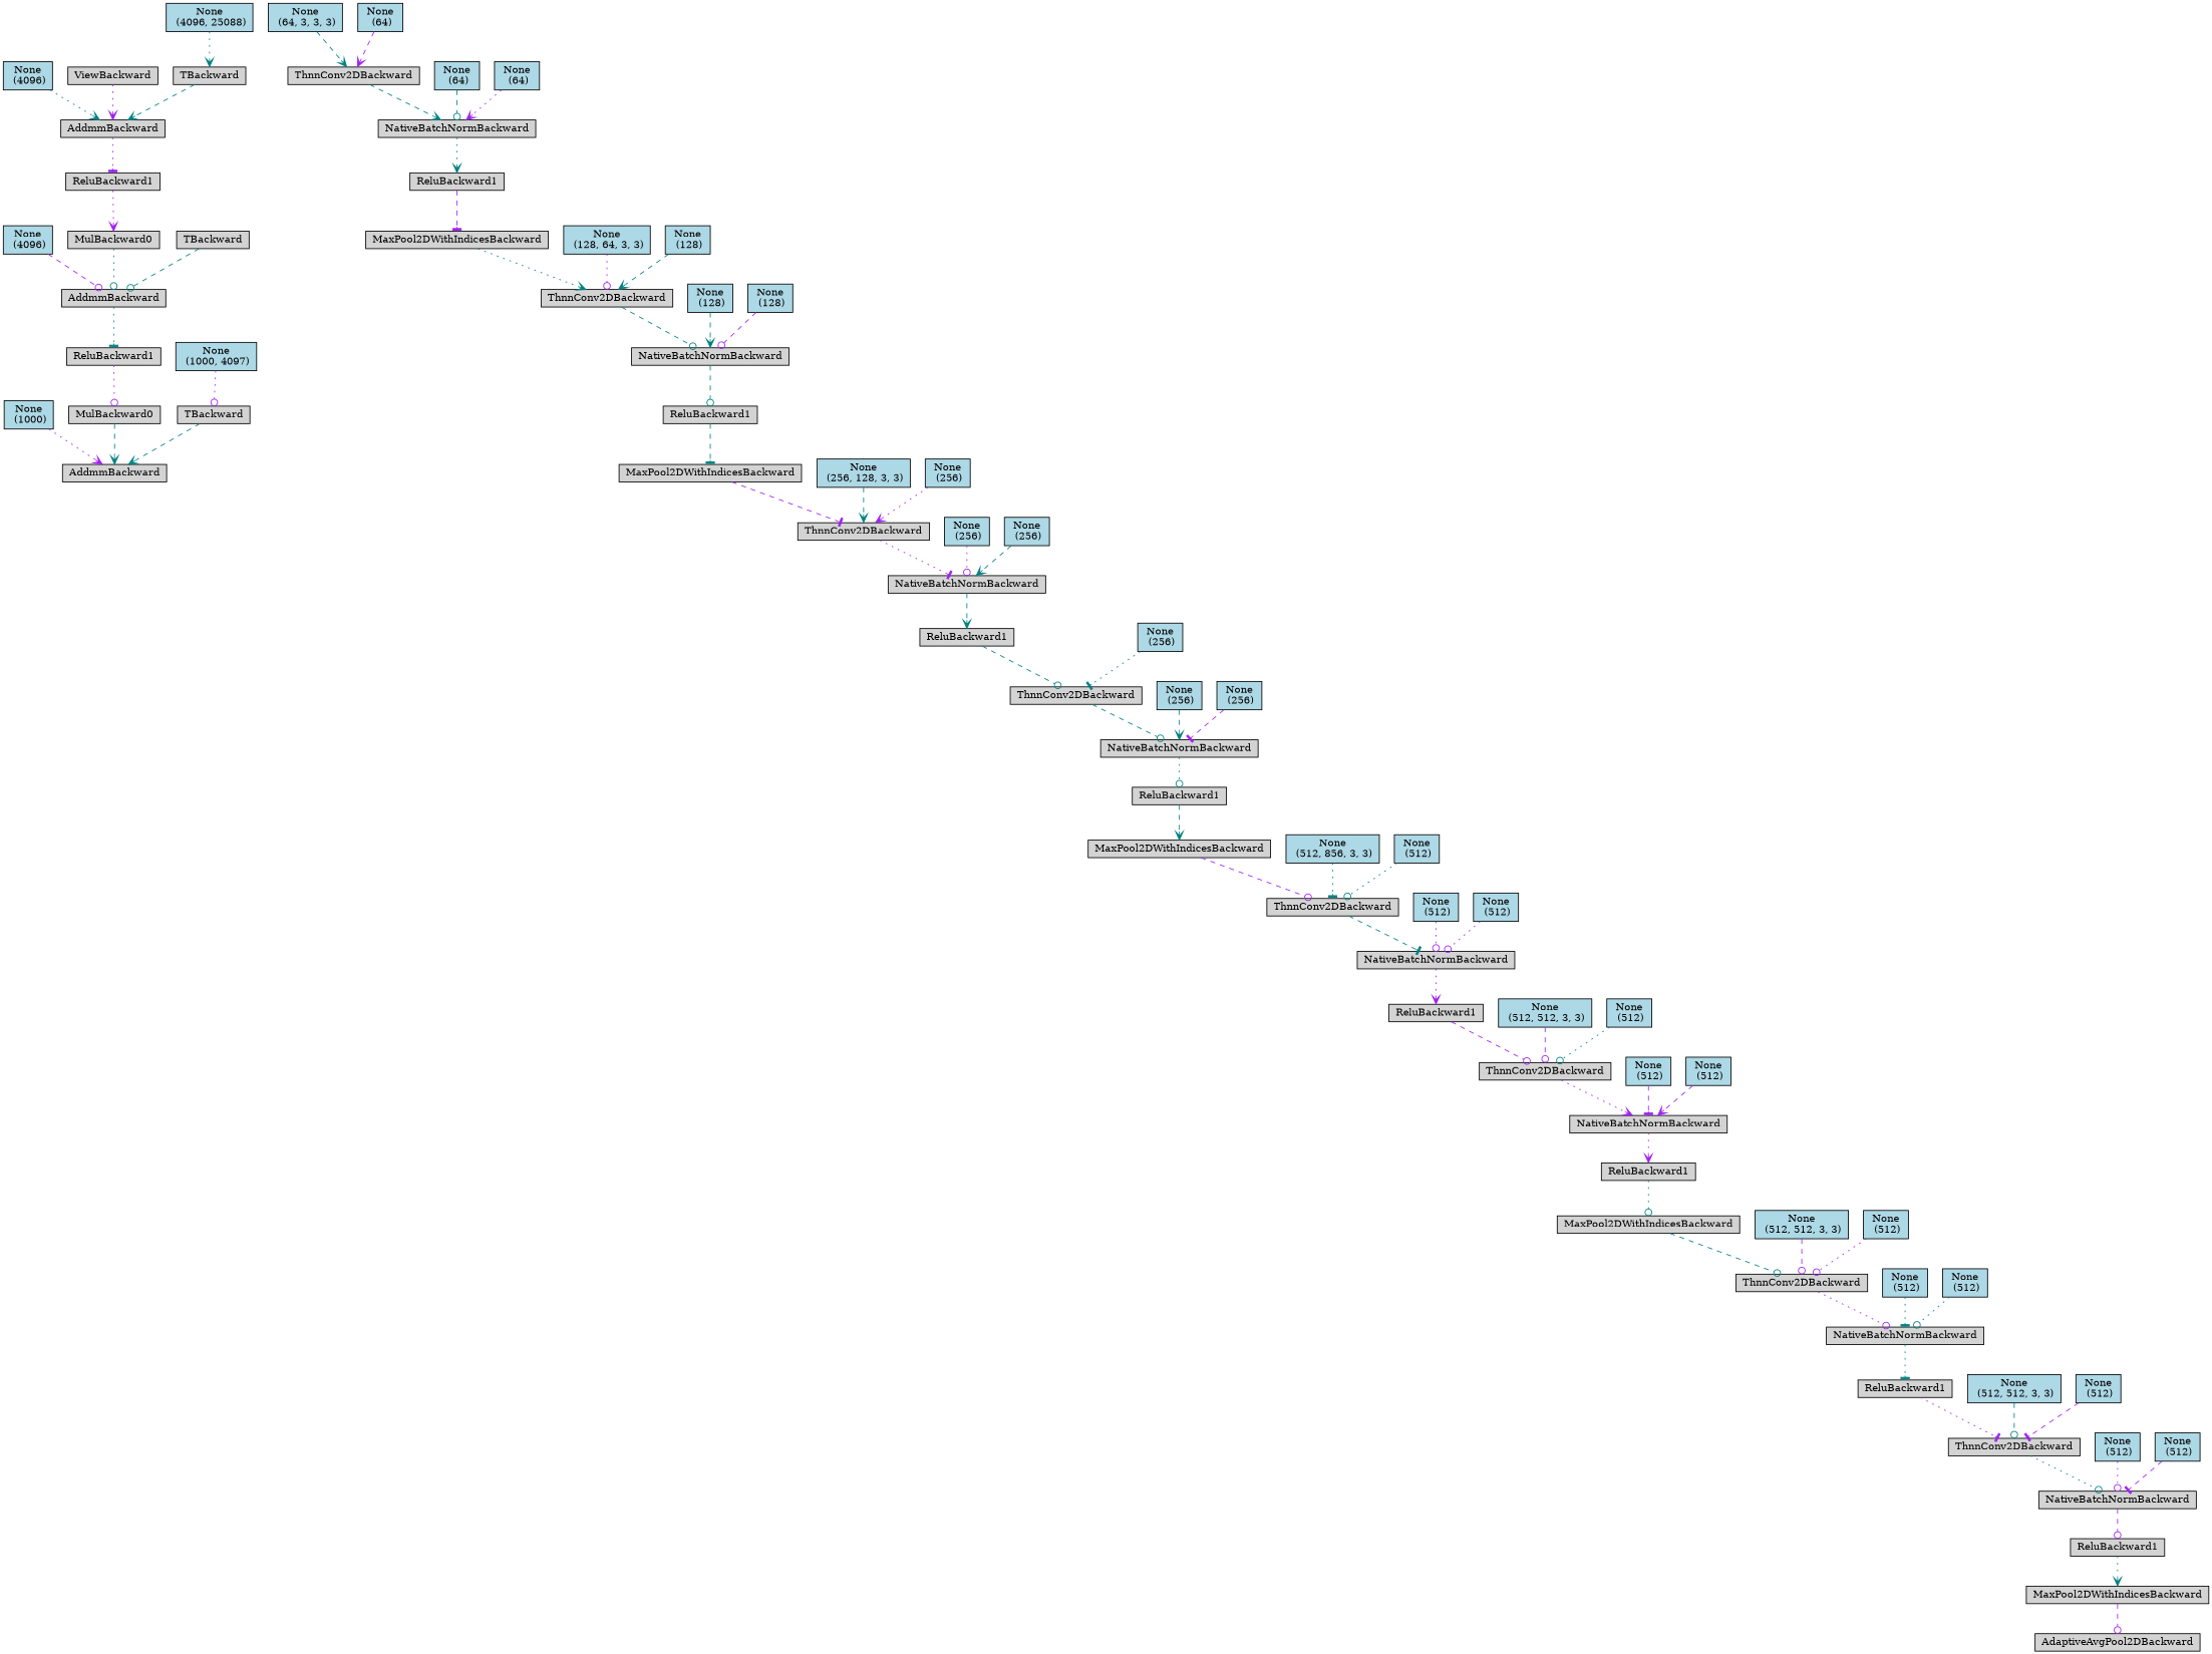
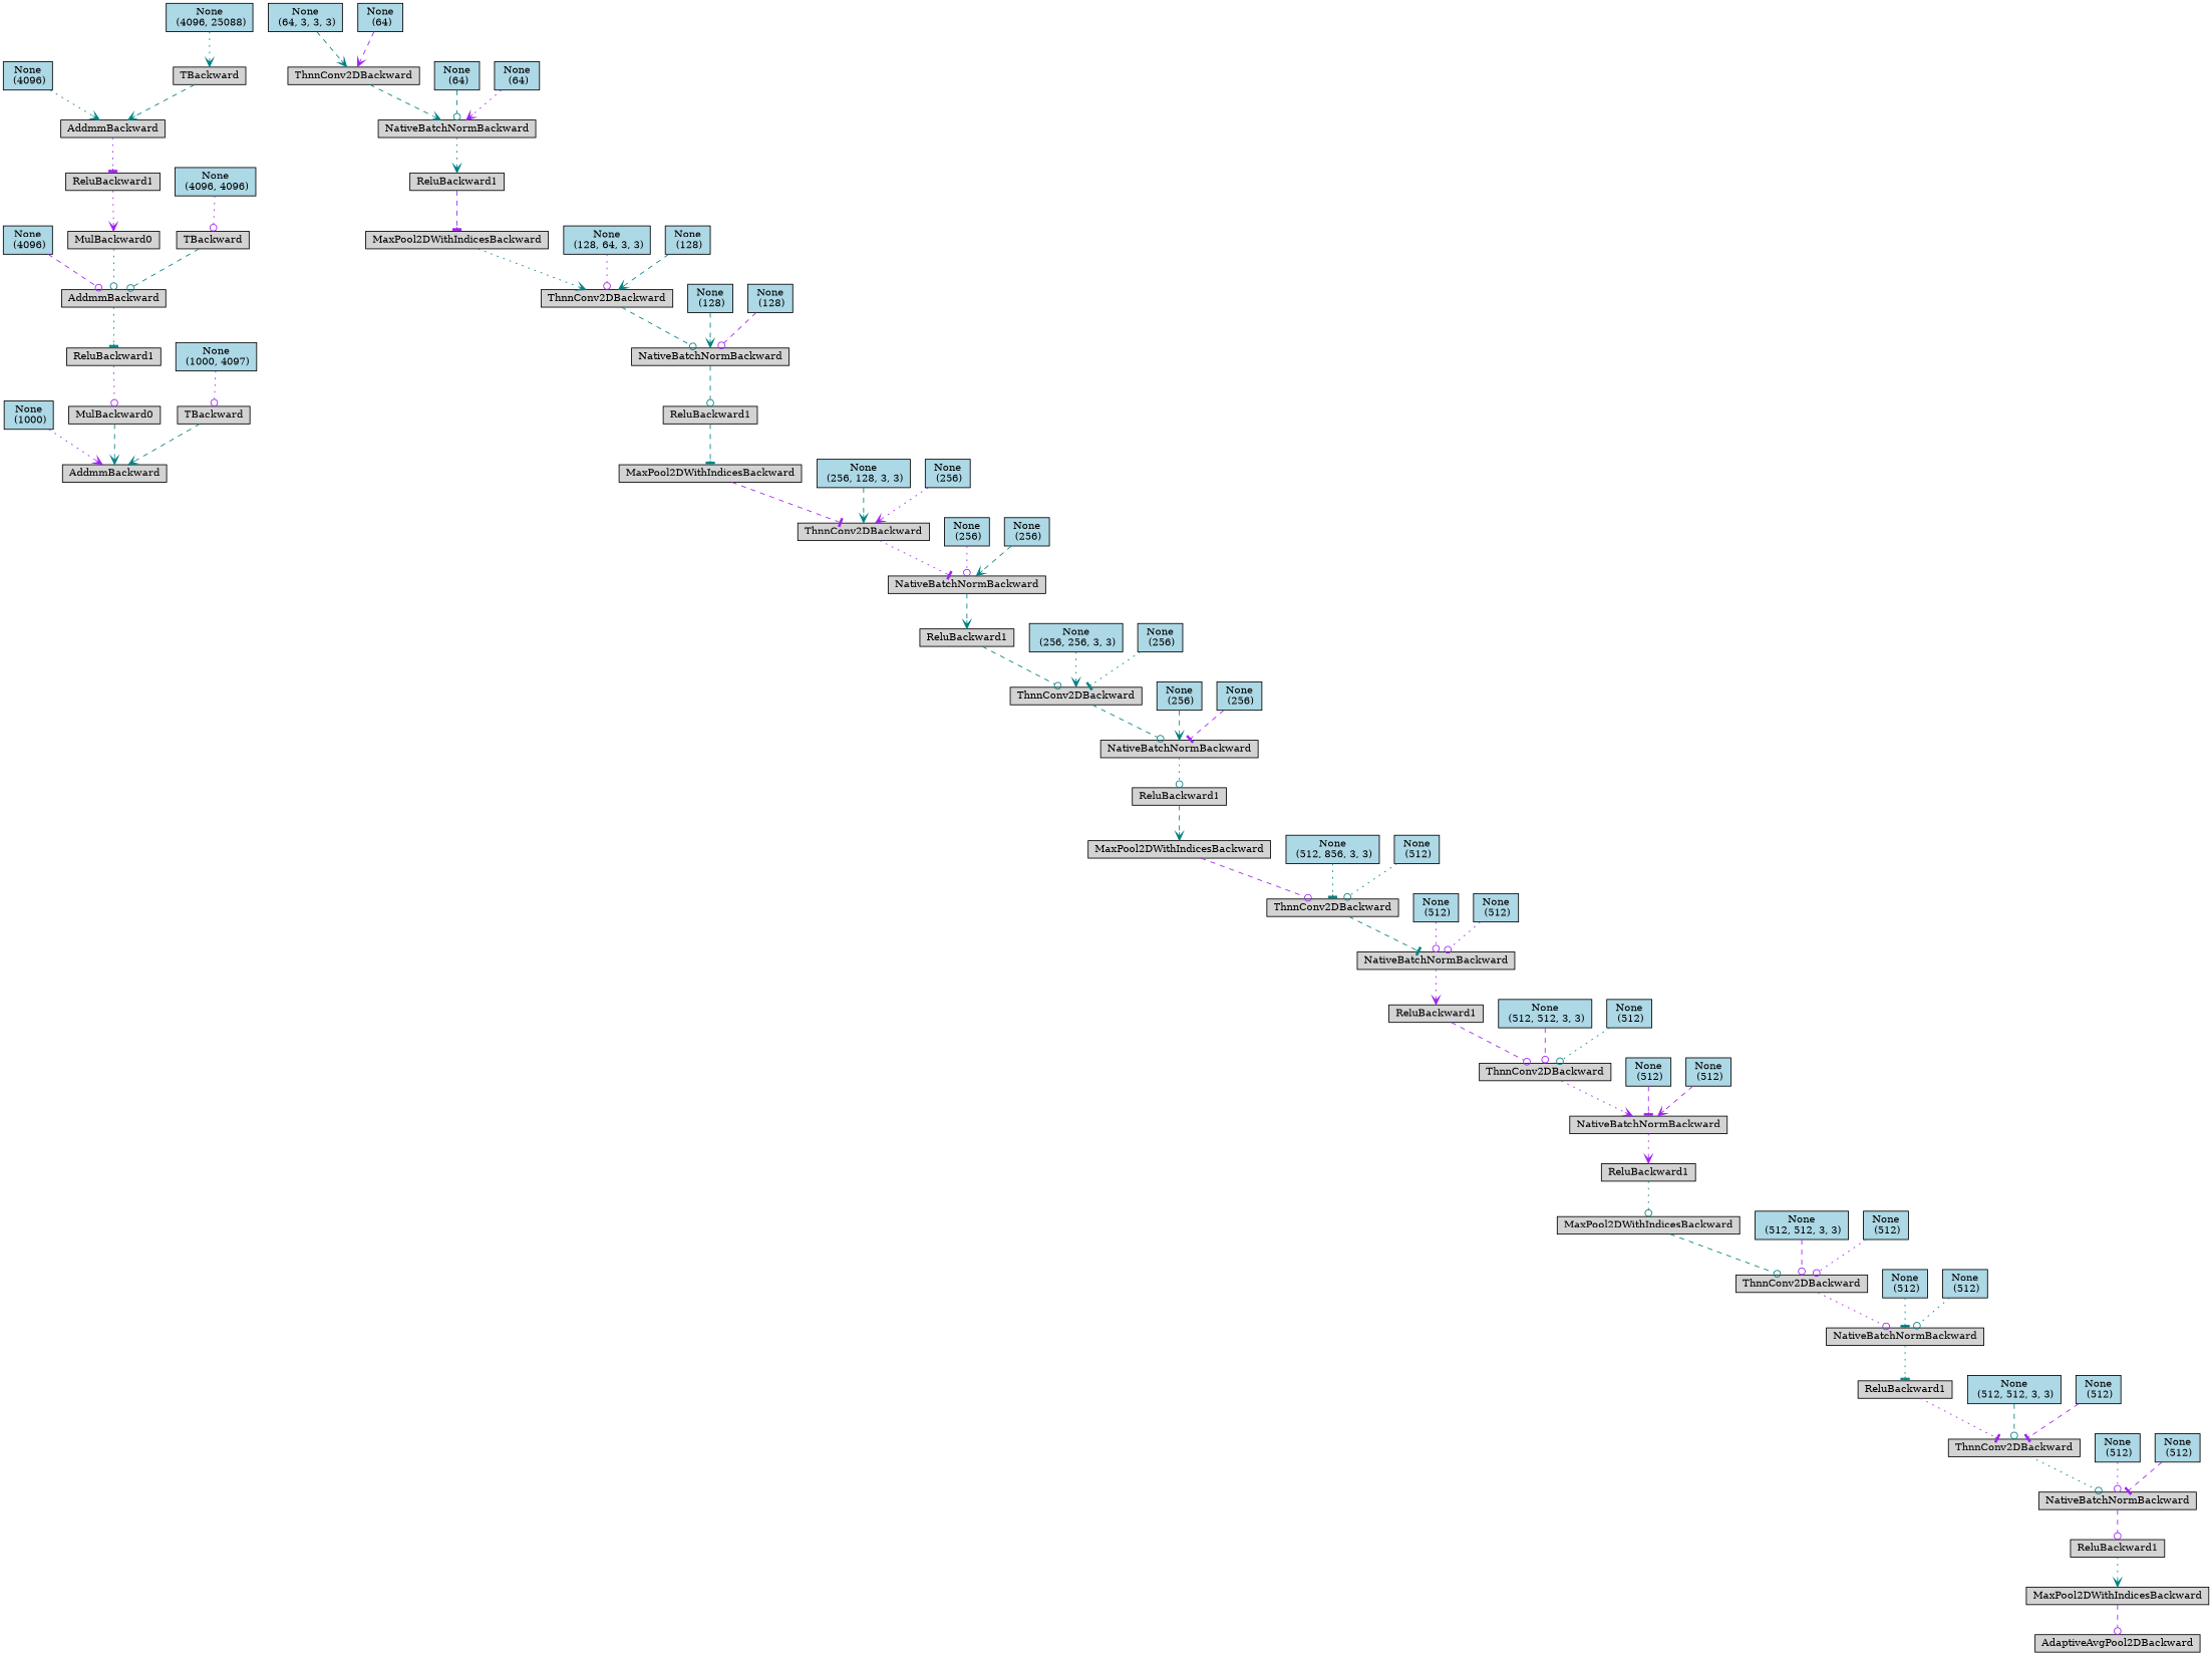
  digraph {
    node [align=left fontsize=12 ranksep=0.1 shape=box style=filled]
    edge [arrowhead=odot color=teal style=dotted]
    n1 [height=0.2 label=AddmmBackward]
    n2 [fillcolor=lightblue height=0.2 label="None\n (1000)"]
    n3 [height=0.2 label=MulBackward0]
    n4 [height=0.2 label=ReluBackward1]
    n5 [height=0.2 label=AddmmBackward]
    n6 [fillcolor=lightblue height=0.2 label="None\n (4096)"]
    n7 [height=0.2 label=MulBackward0]
    n8 [height=0.2 label=ReluBackward1]
    n9 [height=0.2 label=AddmmBackward]
    n10 [fillcolor=lightblue height=0.2 label="None\n (4096)"]
-   n11 [height=0.2 label=ViewBackward]
    n12 [height=0.2 label=AdaptiveAvgPool2DBackward]
    n13 [height=0.2 label=MaxPool2DWithIndicesBackward]
    n14 [height=0.2 label=ReluBackward1]
    n15 [height=0.2 label=NativeBatchNormBackward]
    n16 [height=0.2 label=ThnnConv2DBackward]
    n17 [height=0.2 label=ReluBackward1]
    n18 [height=0.2 label=NativeBatchNormBackward]
    n19 [height=0.2 label=ThnnConv2DBackward]
    n20 [height=0.2 label=MaxPool2DWithIndicesBackward]
    n21 [height=0.2 label=ReluBackward1]
    n22 [height=0.2 label=NativeBatchNormBackward]
    n23 [height=0.2 label=ThnnConv2DBackward]
    n24 [height=0.2 label=ReluBackward1]
    n25 [height=0.2 label=NativeBatchNormBackward]
    n26 [height=0.2 label=ThnnConv2DBackward]
    n27 [height=0.2 label=MaxPool2DWithIndicesBackward]
    n28 [height=0.2 label=ReluBackward1]
    n29 [height=0.2 label=NativeBatchNormBackward]
    n30 [height=0.2 label=ThnnConv2DBackward]
    n31 [height=0.2 label=ReluBackward1]
    n32 [height=0.2 label=NativeBatchNormBackward]
    n33 [height=0.2 label=ThnnConv2DBackward]
    n34 [height=0.2 label=MaxPool2DWithIndicesBackward]
    n35 [height=0.2 label=ReluBackward1]
    n36 [height=0.2 label=NativeBatchNormBackward]
    n37 [height=0.2 label=ThnnConv2DBackward]
    n38 [height=0.2 label=MaxPool2DWithIndicesBackward]
    n39 [height=0.2 label=ReluBackward1]
    n40 [height=0.2 label=NativeBatchNormBackward]
    n41 [height=0.2 label=ThnnConv2DBackward]
    n42 [fillcolor=lightblue height=0.2 label="None\n (64, 3, 3, 3)"]
    n43 [fillcolor=lightblue height=0.2 label="None\n (64)"]
    n44 [fillcolor=lightblue height=0.2 label="None\n (64)"]
    n45 [fillcolor=lightblue height=0.2 label="None\n (64)"]
    n46 [fillcolor=lightblue height=0.2 label="None\n (128, 64, 3, 3)"]
    n47 [fillcolor=lightblue height=0.2 label="None\n (128)"]
    n48 [fillcolor=lightblue height=0.2 label="None\n (128)"]
    n49 [fillcolor=lightblue height=0.2 label="None\n (128)"]
    n50 [fillcolor=lightblue height=0.2 label="None\n (256, 128, 3, 3)"]
    n51 [fillcolor=lightblue height=0.2 label="None\n (256)"]
    n52 [fillcolor=lightblue height=0.2 label="None\n (256)"]
    n53 [fillcolor=lightblue height=0.2 label="None\n (256)"]
+   n54 [fillcolor=lightblue height=0.2 label="None\n (256, 256, 3, 3)"]
    n55 [fillcolor=lightblue height=0.2 label="None\n (256)"]
    n56 [fillcolor=lightblue height=0.2 label="None\n (256)"]
    n57 [fillcolor=lightblue height=0.2 label="None\n (256)"]
    n58 [fillcolor=lightblue height=0.2 label="None\n (512, 856, 3, 3)"]
    n59 [fillcolor=lightblue height=0.2 label="None\n (512)"]
    n60 [fillcolor=lightblue height=0.2 label="None\n (512)"]
    n61 [fillcolor=lightblue height=0.2 label="None\n (512)"]
    n62 [fillcolor=lightblue height=0.2 label="None\n (512, 512, 3, 3)"]
    n63 [fillcolor=lightblue height=0.2 label="None\n (512)"]
    n64 [fillcolor=lightblue height=0.2 label="None\n (512)"]
    n65 [fillcolor=lightblue height=0.2 label="None\n (512)"]
    n66 [fillcolor=lightblue height=0.2 label="None\n (512, 512, 3, 3)"]
    n67 [fillcolor=lightblue height=0.2 label="None\n (512)"]
    n68 [fillcolor=lightblue height=0.2 label="None\n (512)"]
    n69 [fillcolor=lightblue height=0.2 label="None\n (512)"]
    n70 [fillcolor=lightblue height=0.2 label="None\n (512, 512, 3, 3)"]
    n71 [fillcolor=lightblue height=0.2 label="None\n (512)"]
    n72 [fillcolor=lightblue height=0.2 label="None\n (512)"]
    n73 [fillcolor=lightblue height=0.2 label="None\n (512)"]
    n74 [height=0.2 label=TBackward]
    n75 [fillcolor=lightblue height=0.2 label="None\n (4096, 25088)"]
    n76 [height=0.2 label=TBackward]
+   n77 [fillcolor=lightblue height=0.2 label="None\n (4096, 4096)"]
    n78 [height=0.2 label=TBackward]
    n79 [fillcolor=lightblue height=0.2 label="None\n (1000, 4097)"]
    n2 -> n1 [arrowhead=vee color=purple]
    n3 -> n1 [arrowhead=vee style=dashed]
    n4 -> n3 [color=purple]
    n5 -> n4 [arrowhead=tee]
    n6 -> n5 [color=purple style=dashed]
    n7 -> n5
    n8 -> n7 [arrowhead=vee color=purple]
    n9 -> n8 [arrowhead=tee color=purple]
    n10 -> n9 [arrowhead=vee]
-   n11 -> n9 [arrowhead=vee color=purple]
    n13 -> n12 [color=purple style=dashed]
    n14 -> n13 [arrowhead=vee]
    n15 -> n14 [color=purple style=dashed]
    n16 -> n15
    n17 -> n16 [arrowhead=tee color=purple]
    n18 -> n17 [arrowhead=tee]
    n19 -> n18 [color=purple]
    n20 -> n19 [style=dashed]
    n21 -> n20
    n22 -> n21 [arrowhead=vee color=purple]
    n23 -> n22 [arrowhead=vee color=purple]
    n24 -> n23 [color=purple style=dashed]
    n25 -> n24 [arrowhead=vee color=purple]
    n26 -> n25 [arrowhead=tee style=dashed]
    n27 -> n26 [color=purple style=dashed]
    n28 -> n27 [arrowhead=vee style=dashed]
    n29 -> n28
    n30 -> n29 [style=dashed]
    n31 -> n30 [style=dashed]
    n32 -> n31 [arrowhead=vee style=dashed]
    n33 -> n32 [arrowhead=tee color=purple]
    n34 -> n33 [arrowhead=tee color=purple style=dashed]
    n35 -> n34 [arrowhead=tee style=dashed]
    n36 -> n35 [style=dashed]
    n37 -> n36 [style=dashed]
    n38 -> n37 [arrowhead=vee]
    n39 -> n38 [arrowhead=tee color=purple style=dashed]
    n40 -> n39 [arrowhead=vee]
    n41 -> n40 [arrowhead=vee style=dashed]
    n42 -> n41 [arrowhead=vee style=dashed]
    n43 -> n41 [arrowhead=vee color=purple style=dashed]
    n44 -> n40 [style=dashed]
    n45 -> n40 [arrowhead=vee color=purple]
    n46 -> n37 [color=purple]
    n47 -> n37 [arrowhead=vee style=dashed]
    n48 -> n36 [arrowhead=vee style=dashed]
    n49 -> n36 [color=purple style=dashed]
    n50 -> n33 [arrowhead=vee style=dashed]
    n51 -> n33 [arrowhead=vee color=purple]
    n52 -> n32 [color=purple]
    n53 -> n32 [arrowhead=vee style=dashed]
+   n54 -> n30 [arrowhead=vee]
    n55 -> n30 [arrowhead=tee]
    n56 -> n29 [arrowhead=vee style=dashed]
    n57 -> n29 [arrowhead=tee color=purple style=dashed]
    n58 -> n26 [arrowhead=tee]
    n59 -> n26
    n60 -> n25 [color=purple]
    n61 -> n25 [color=purple]
    n62 -> n23 [color=purple style=dashed]
    n63 -> n23
    n64 -> n22 [arrowhead=tee color=purple style=dashed]
    n65 -> n22 [arrowhead=vee color=purple style=dashed]
    n66 -> n19 [color=purple style=dashed]
    n67 -> n19 [color=purple]
    n68 -> n18 [arrowhead=tee]
    n69 -> n18
    n70 -> n16 [style=dashed]
    n71 -> n16 [arrowhead=tee color=purple style=dashed]
    n72 -> n15 [color=purple]
    n73 -> n15 [arrowhead=tee color=purple style=dashed]
    n74 -> n9 [arrowhead=vee style=dashed]
    n75 -> n74 [arrowhead=vee]
    n76 -> n5 [style=dashed]
+   n77 -> n76 [color=purple]
    n78 -> n1 [arrowhead=vee style=dashed]
    n79 -> n78 [color=purple]
  }
